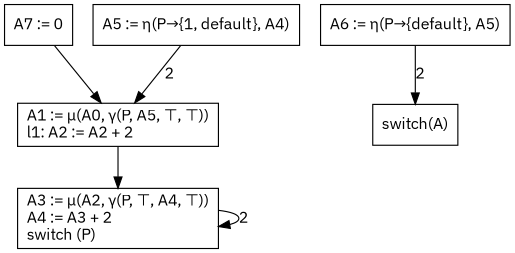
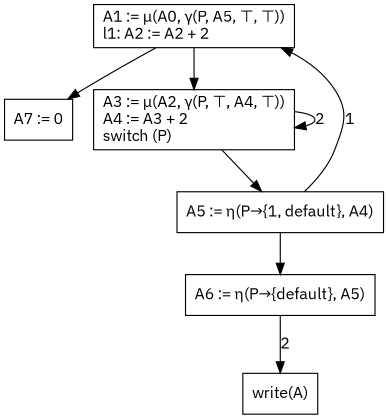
  digraph {
    fontname="IBM Plex Sans"
    node [fontname="IBM Plex Sans" shape=rect]
    edge [fontname="IBM Plex Sans"]
    n1 [label="A7 := 0"]
    n2 [label="A1 := μ(A0, γ(P, A5, ⊤, ⊤))\ll1: A2 := A2 + 2\l"]
    n3 [label="A3 := μ(A2, γ(P, ⊤, A4, ⊤))\lA4 := A3 + 2\lswitch (P)\l"]
    n4 [label="A5 := η(P→{1, default}, A4)"]
    n5 [label="A6 := η(P→{default}, A5)"]
-   n6 [label="switch(A)"]
-   n1 -> n2
+   n6 [label="write(A)"]
+   n2 -> n1
    n2 -> n3
    n3 -> n3 [label=2]
-   n4 -> n2 [label=2]
+   n3 -> n4
+   n4 -> n2 [label=1]
+   n4 -> n5
    n5 -> n6 [label=2]
  }
